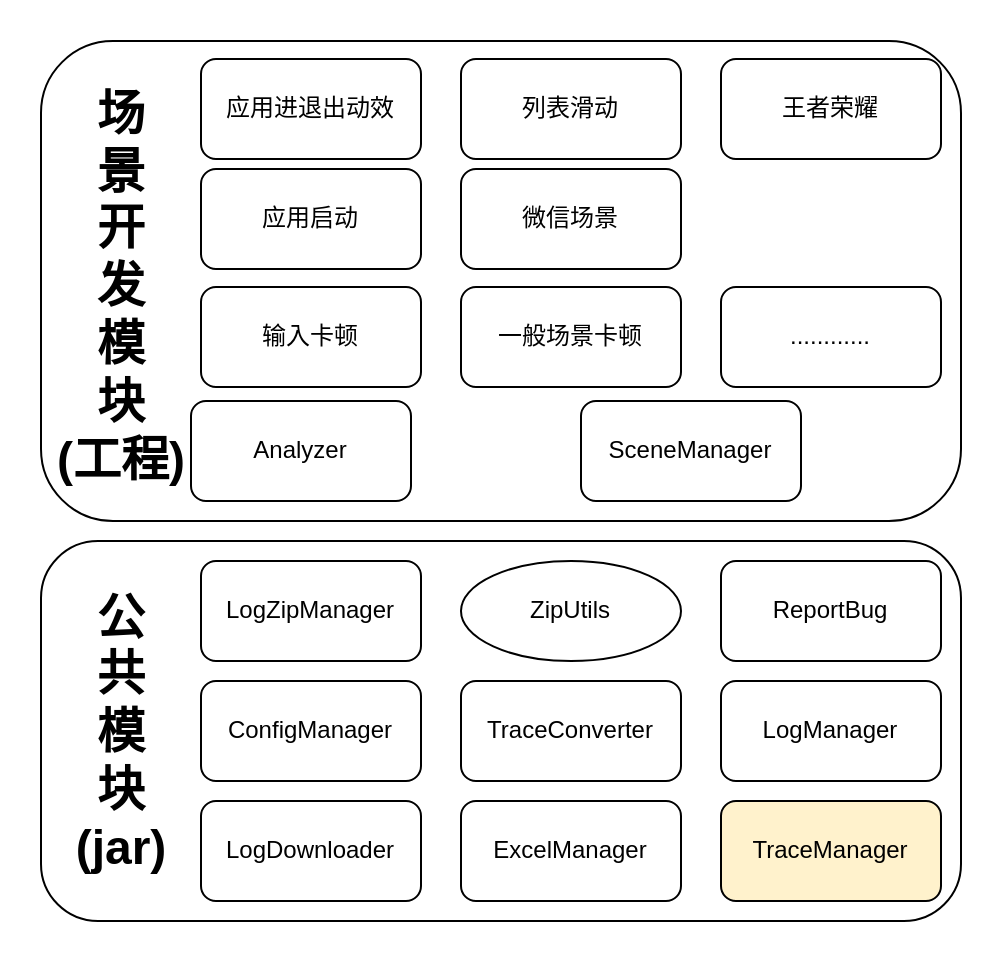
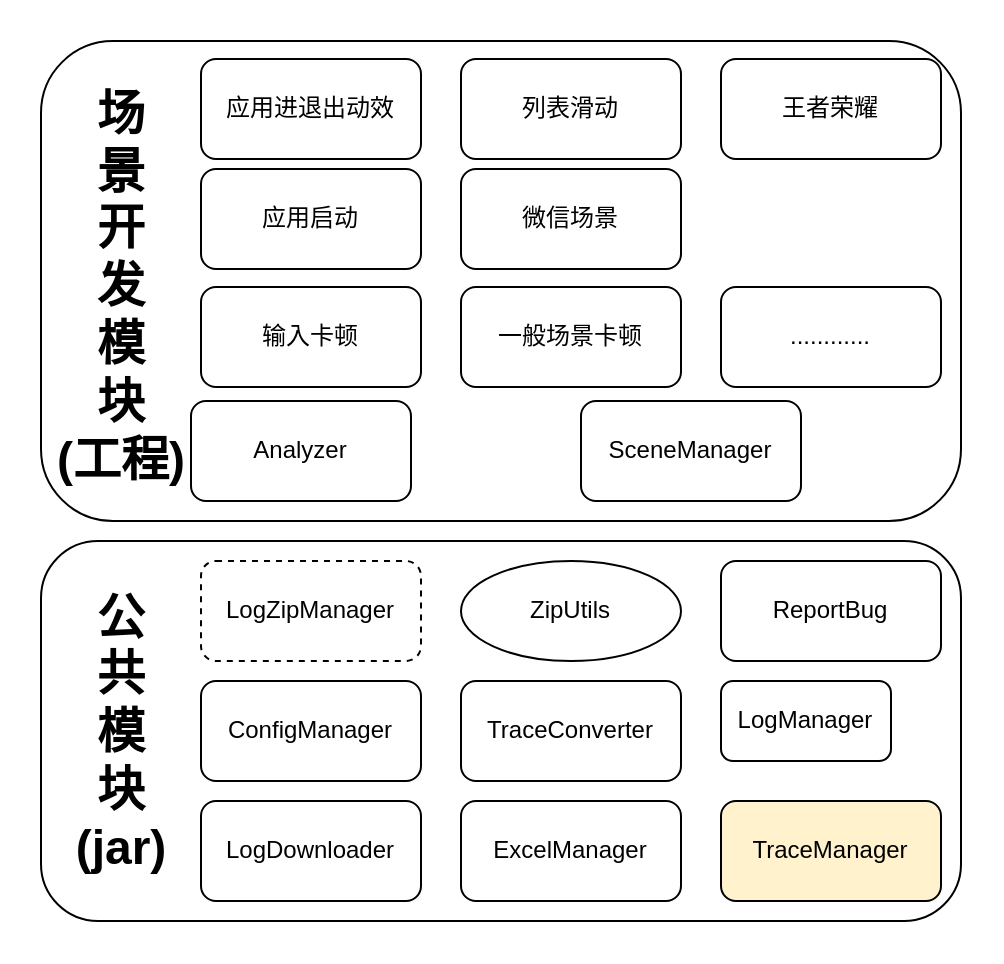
  <mxCell id="0" />
  <mxCell id="1" parent="0" />
  <mxCell id="2" value="" style="rounded=1;whiteSpace=wrap;html=1;" vertex="1" parent="1"><mxGeometry x="20" y="270" width="460" height="190" as="geometry" /></mxCell>
  <mxCell id="3" value="ConfigManager" style="rounded=1;whiteSpace=wrap;html=1;" vertex="1" parent="1"><mxGeometry x="100" y="340" width="110" height="50" as="geometry" /></mxCell>
  <mxCell id="4" value="ExcelManager" style="rounded=1;whiteSpace=wrap;html=1;" vertex="1" parent="1"><mxGeometry x="230" y="400" width="110" height="50" as="geometry" /></mxCell>
  <mxCell id="5" value="ReportBug" style="rounded=1;whiteSpace=wrap;html=1;" vertex="1" parent="1"><mxGeometry x="360" y="280" width="110" height="50" as="geometry" /></mxCell>
  <mxCell id="6" value="LogDownloader" style="rounded=1;whiteSpace=wrap;html=1;" vertex="1" parent="1"><mxGeometry x="100" y="400" width="110" height="50" as="geometry" /></mxCell>
  <mxCell id="7" value="ZipUtils" style="ellipse;whiteSpace=wrap;html=1;" vertex="1" parent="1"><mxGeometry x="230" y="280" width="110" height="50" as="geometry" /></mxCell>
- <mxCell id="8" value="LogZipManager" style="rounded=1;whiteSpace=wrap;html=1;" vertex="1" parent="1"><mxGeometry x="100" y="280" width="110" height="50" as="geometry" /></mxCell>
+ <mxCell id="8" value="LogZipManager" style="rounded=1;whiteSpace=wrap;html=1;dashed=1;" vertex="1" parent="1"><mxGeometry x="100" y="280" width="110" height="50" as="geometry" /></mxCell>
  <mxCell id="9" value="TraceConverter" style="rounded=1;whiteSpace=wrap;html=1;" vertex="1" parent="1"><mxGeometry x="230" y="340" width="110" height="50" as="geometry" /></mxCell>
- <mxCell id="10" value="LogManager" style="rounded=1;whiteSpace=wrap;html=1;" vertex="1" parent="1"><mxGeometry x="360" y="340" width="110" height="50" as="geometry" /></mxCell>
+ <mxCell id="10" value="LogManager" style="rounded=1;whiteSpace=wrap;html=1;" vertex="1" parent="1"><mxGeometry x="360" y="340" width="85" height="40" as="geometry" /></mxCell>
  <mxCell id="11" value="TraceManager" style="rounded=1;whiteSpace=wrap;html=1;fillColor=#fff2cc;" vertex="1" parent="1"><mxGeometry x="360" y="400" width="110" height="50" as="geometry" /></mxCell>
  <mxCell id="12" value="公&lt;br&gt;共&lt;br&gt;模&lt;br&gt;块&lt;br&gt;(jar)" style="text;strokeColor=none;fillColor=none;html=1;fontSize=24;fontStyle=1;verticalAlign=middle;align=center;" vertex="1" parent="1"><mxGeometry x="30" y="326" width="60" height="80" as="geometry" /></mxCell>
  <mxCell id="13" value="" style="rounded=1;whiteSpace=wrap;html=1;" vertex="1" parent="1"><mxGeometry x="20" y="20" width="460" height="240" as="geometry" /></mxCell>
  <mxCell id="14" value="Analyzer" style="rounded=1;whiteSpace=wrap;html=1;" vertex="1" parent="1"><mxGeometry x="95" y="200" width="110" height="50" as="geometry" /></mxCell>
  <mxCell id="15" value="SceneManager" style="rounded=1;whiteSpace=wrap;html=1;" vertex="1" parent="1"><mxGeometry x="290" y="200" width="110" height="50" as="geometry" /></mxCell>
  <mxCell id="16" value="输入卡顿" style="rounded=1;whiteSpace=wrap;html=1;" vertex="1" parent="1"><mxGeometry x="100" y="143" width="110" height="50" as="geometry" /></mxCell>
  <mxCell id="17" value="场&lt;br&gt;景&lt;br&gt;开&lt;br&gt;发&lt;br&gt;模&lt;br&gt;块&lt;br&gt;(工程)" style="text;strokeColor=none;fillColor=none;html=1;fontSize=24;fontStyle=1;verticalAlign=middle;align=center;" vertex="1" parent="1"><mxGeometry x="30" y="103" width="60" height="80" as="geometry" /></mxCell>
  <mxCell id="18" value="一般场景卡顿" style="rounded=1;whiteSpace=wrap;html=1;" vertex="1" parent="1"><mxGeometry x="230" y="143" width="110" height="50" as="geometry" /></mxCell>
  <mxCell id="19" value="............" style="rounded=1;whiteSpace=wrap;html=1;" vertex="1" parent="1"><mxGeometry x="360" y="143" width="110" height="50" as="geometry" /></mxCell>
  <mxCell id="20" value="应用启动" style="rounded=1;whiteSpace=wrap;html=1;" vertex="1" parent="1"><mxGeometry x="100" y="84" width="110" height="50" as="geometry" /></mxCell>
  <mxCell id="21" value="微信场景" style="rounded=1;whiteSpace=wrap;html=1;" vertex="1" parent="1"><mxGeometry x="230" y="84" width="110" height="50" as="geometry" /></mxCell>
  <mxCell id="22" value="应用进退出动效" style="rounded=1;whiteSpace=wrap;html=1;" vertex="1" parent="1"><mxGeometry x="100" y="29" width="110" height="50" as="geometry" /></mxCell>
  <mxCell id="23" value="列表滑动" style="rounded=1;whiteSpace=wrap;html=1;" vertex="1" parent="1"><mxGeometry x="230" y="29" width="110" height="50" as="geometry" /></mxCell>
  <mxCell id="24" value="王者荣耀" style="rounded=1;whiteSpace=wrap;html=1;" vertex="1" parent="1"><mxGeometry x="360" y="29" width="110" height="50" as="geometry" /></mxCell>
